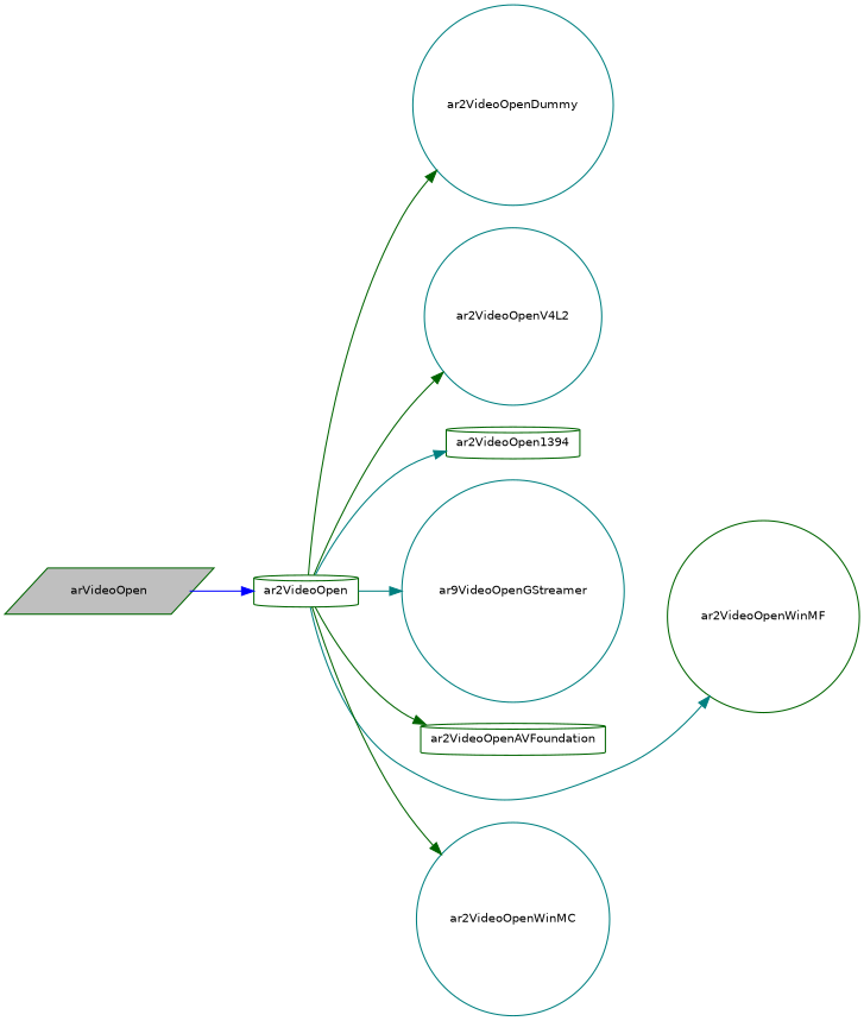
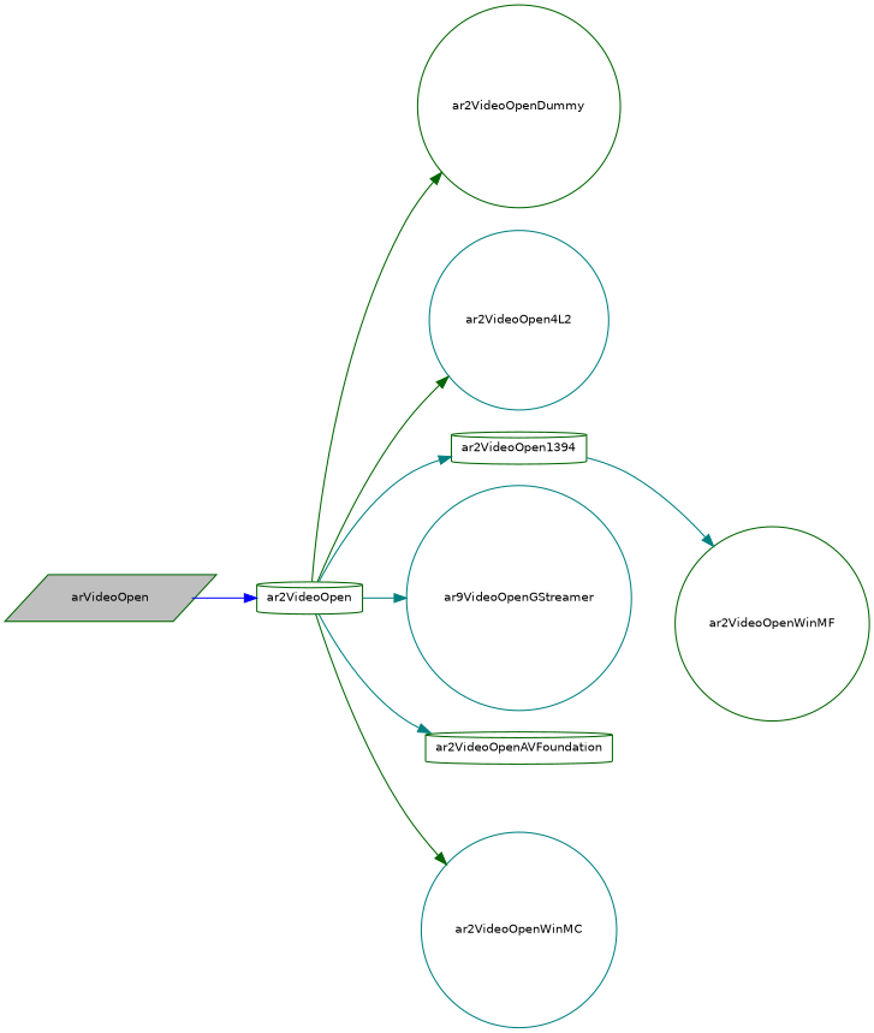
  digraph {
    rankdir=LR
    node [color=darkgreen fillcolor=white fontname=Helvetica fontsize=10 shape=circle style=filled]
    edge [color=darkgreen fontname=Helvetica fontsize=10 labelfontname=Helvetica labelfontsize=10 style=solid]
    n1 [fillcolor=grey75 fontcolor=black height=0.2 label=arVideoOpen shape=parallelogram width=0.4]
    n2 [height=0.2 label=ar2VideoOpen shape=cylinder width=0.4]
-   n3 [color=teal height=0.2 label=ar2VideoOpenDummy width=0.4]
-   n4 [color=teal height=0.2 label=ar2VideoOpenV4L2 width=0.4]
+   n3 [height=0.2 label=ar2VideoOpenDummy width=0.4]
+   n4 [color=teal height=0.2 label=ar2VideoOpen4L2 width=0.4]
    n5 [height=0.2 label=ar2VideoOpen1394 shape=cylinder width=0.4]
    n6 [color=teal height=0.2 label=ar9VideoOpenGStreamer width=0.4]
    n7 [height=0.2 label=ar2VideoOpenAVFoundation shape=cylinder width=0.4]
    n8 [height=0.2 label=ar2VideoOpenWinMF width=0.4]
    n9 [color=teal height=0.2 label=ar2VideoOpenWinMC width=0.4]
    n1 -> n2 [color=blue]
    n2 -> n3
    n2 -> n4
    n2 -> n5 [color=teal]
    n2 -> n6 [color=teal]
-   n2 -> n7
-   n2 -> n8 [color=teal]
+   n2 -> n7 [color=teal]
+   n5 -> n8 [color=teal]
    n2 -> n9
  }
